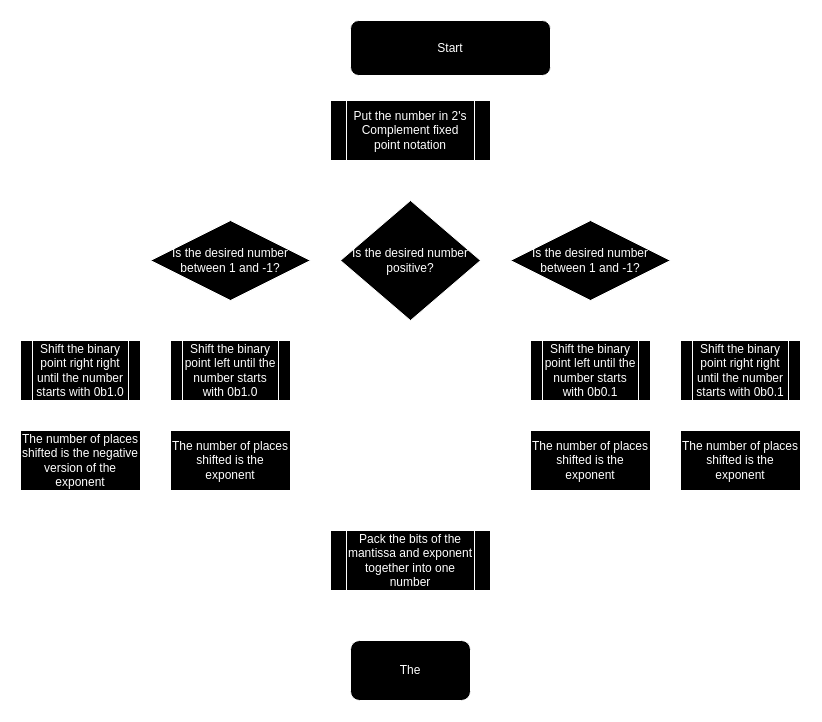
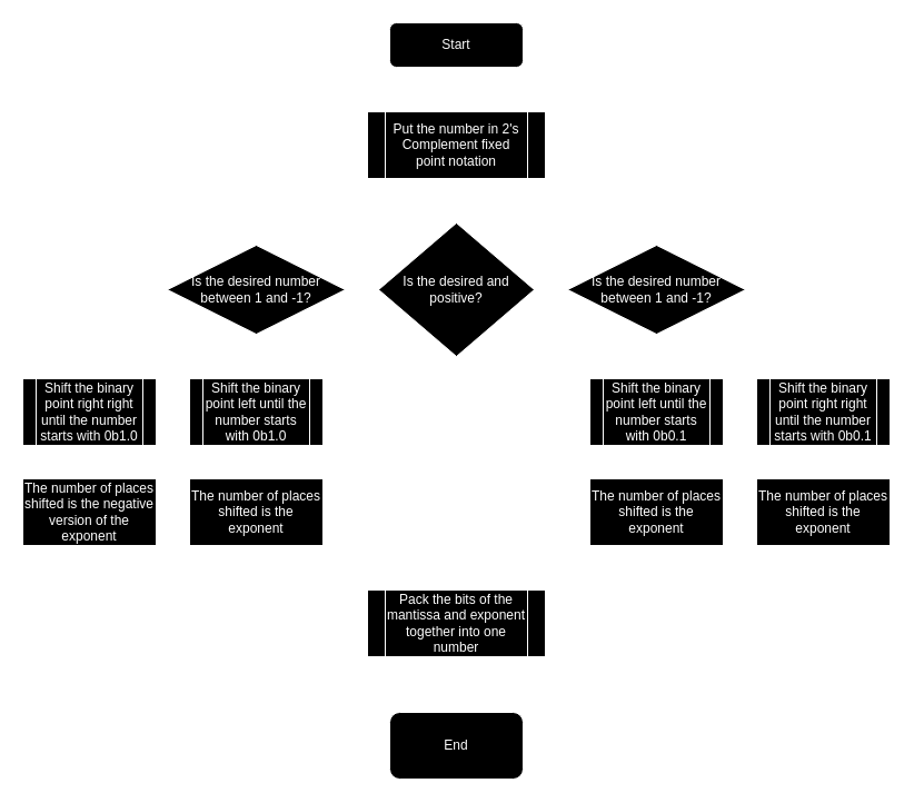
  <mxCell id="0" />
  <mxCell id="1" parent="0" />
- <mxCell id="2" value="Start&lt;br&gt;" style="rounded=1;whiteSpace=wrap;html=1;strokeColor=#FFFFFF;fillColor=#000000;fillStyle=solid;fontColor=#FFFFFF;" parent="1" vertex="1"><mxGeometry x="350" y="20" width="200" height="55" as="geometry" /></mxCell>
+ <mxCell id="2" value="Start&lt;br&gt;" style="rounded=1;whiteSpace=wrap;html=1;strokeColor=#FFFFFF;fillColor=#000000;fillStyle=solid;fontColor=#FFFFFF;" parent="1" vertex="1"><mxGeometry x="350" y="20" width="120" height="40" as="geometry" /></mxCell>
  <mxCell id="3" value="Put the number in 2's Complement fixed point notation" style="shape=process;whiteSpace=wrap;html=1;backgroundOutline=1;strokeColor=#FFFFFF;fillStyle=solid;fillColor=#000000;fontColor=#FFFFFF;" parent="1" vertex="1"><mxGeometry x="330" y="100" width="160" height="60" as="geometry" /></mxCell>
  <mxCell id="4" value="" style="endArrow=classic;html=1;entryX=0.5;entryY=0;entryDx=0;entryDy=0;exitX=0.5;exitY=1;exitDx=0;exitDy=0;strokeColor=#FFFFFF;fontColor=#FFFFFF;" parent="1" source="2" target="3" edge="1"><mxGeometry width="50" height="50" relative="1" as="geometry"><mxPoint x="470" y="290" as="sourcePoint" /><mxPoint x="520" y="240" as="targetPoint" /></mxGeometry></mxCell>
  <mxCell id="5" value="" style="endArrow=classic;html=1;entryX=0.5;entryY=0;entryDx=0;entryDy=0;exitX=0.5;exitY=1;exitDx=0;exitDy=0;strokeColor=#FFFFFF;fontColor=#FFFFFF;" parent="1" source="3" edge="1"><mxGeometry width="50" height="50" relative="1" as="geometry"><mxPoint x="470" y="290" as="sourcePoint" /><mxPoint x="410" y="200" as="targetPoint" /></mxGeometry></mxCell>
- <mxCell id="6" value="Is the desired number positive?" style="rhombus;whiteSpace=wrap;html=1;strokeColor=#FFFFFF;fillStyle=solid;fillColor=#000000;fontColor=#FFFFFF;" parent="1" vertex="1"><mxGeometry x="340" y="200" width="140" height="120" as="geometry" /></mxCell>
+ <mxCell id="6" value="Is the desired and positive?" style="rhombus;whiteSpace=wrap;html=1;strokeColor=#FFFFFF;fillStyle=solid;fillColor=#000000;fontColor=#FFFFFF;" parent="1" vertex="1"><mxGeometry x="340" y="200" width="140" height="120" as="geometry" /></mxCell>
  <mxCell id="7" value="Shift the binary point left until the number starts with 0b0.1" style="shape=process;whiteSpace=wrap;html=1;backgroundOutline=1;strokeColor=#FFFFFF;fillStyle=solid;fillColor=#000000;fontColor=#FFFFFF;" parent="1" vertex="1"><mxGeometry x="530" y="340" width="120" height="60" as="geometry" /></mxCell>
  <mxCell id="8" value="Shift the binary point left until the number starts with 0b1.0" style="shape=process;whiteSpace=wrap;html=1;backgroundOutline=1;strokeColor=#FFFFFF;fillStyle=solid;fillColor=#000000;fontColor=#FFFFFF;" parent="1" vertex="1"><mxGeometry x="170" y="340" width="120" height="60" as="geometry" /></mxCell>
  <mxCell id="9" value="" style="endArrow=classic;html=1;exitX=1;exitY=0.5;exitDx=0;exitDy=0;entryX=0;entryY=0.5;entryDx=0;entryDy=0;strokeColor=#FFFFFF;fontColor=#FFFFFF;" parent="1" source="6" target="14" edge="1"><mxGeometry width="50" height="50" relative="1" as="geometry"><mxPoint x="450" y="330" as="sourcePoint" /><mxPoint x="510" y="320" as="targetPoint" /></mxGeometry></mxCell>
  <mxCell id="10" value="" style="endArrow=classic;html=1;exitX=0;exitY=0.5;exitDx=0;exitDy=0;entryX=1;entryY=0.5;entryDx=0;entryDy=0;strokeColor=#FFFFFF;fontColor=#FFFFFF;" parent="1" source="6" target="13" edge="1"><mxGeometry width="50" height="50" relative="1" as="geometry"><mxPoint x="300" y="330" as="sourcePoint" /><mxPoint x="320" y="300" as="targetPoint" /></mxGeometry></mxCell>
  <mxCell id="11" value="Yes" style="text;html=1;strokeColor=none;fillColor=none;align=center;verticalAlign=middle;whiteSpace=wrap;rounded=0;fontColor=#FFFFFF;" parent="1" vertex="1"><mxGeometry x="460" y="240" width="60" height="30" as="geometry" /></mxCell>
  <mxCell id="12" value="No" style="text;html=1;strokeColor=none;fillColor=none;align=center;verticalAlign=middle;whiteSpace=wrap;rounded=0;fontColor=#FFFFFF;" parent="1" vertex="1"><mxGeometry x="300" y="240" width="60" height="30" as="geometry" /></mxCell>
  <mxCell id="13" value="Is the desired number between 1 and -1?" style="rhombus;whiteSpace=wrap;html=1;strokeColor=#FFFFFF;fillStyle=solid;fillColor=#000000;fontColor=#FFFFFF;" parent="1" vertex="1"><mxGeometry x="150" y="220" width="160" height="80" as="geometry" /></mxCell>
  <mxCell id="14" value="Is the desired number between 1 and -1?" style="rhombus;whiteSpace=wrap;html=1;strokeColor=#FFFFFF;fillStyle=solid;fillColor=#000000;fontColor=#FFFFFF;" parent="1" vertex="1"><mxGeometry x="510" y="220" width="160" height="80" as="geometry" /></mxCell>
  <mxCell id="15" value="" style="endArrow=classic;html=1;exitX=0.5;exitY=1;exitDx=0;exitDy=0;entryX=0.5;entryY=0;entryDx=0;entryDy=0;strokeColor=#FFFFFF;fontColor=#FFFFFF;" parent="1" source="14" target="7" edge="1"><mxGeometry width="50" height="50" relative="1" as="geometry"><mxPoint x="410" y="350" as="sourcePoint" /><mxPoint x="410" y="390" as="targetPoint" /></mxGeometry></mxCell>
  <mxCell id="16" value="" style="endArrow=classic;html=1;exitX=0.5;exitY=1;exitDx=0;exitDy=0;entryX=0.5;entryY=0;entryDx=0;entryDy=0;strokeColor=#FFFFFF;fontColor=#FFFFFF;" parent="1" source="13" target="8" edge="1"><mxGeometry width="50" height="50" relative="1" as="geometry"><mxPoint x="410" y="350" as="sourcePoint" /><mxPoint x="460" y="300" as="targetPoint" /></mxGeometry></mxCell>
  <mxCell id="17" value="No" style="text;html=1;strokeColor=none;fillColor=none;align=center;verticalAlign=middle;whiteSpace=wrap;rounded=0;fontColor=#FFFFFF;" parent="1" vertex="1"><mxGeometry x="210" y="300" width="60" height="30" as="geometry" /></mxCell>
  <mxCell id="18" value="No" style="text;html=1;strokeColor=none;fillColor=none;align=center;verticalAlign=middle;whiteSpace=wrap;rounded=0;fontColor=#FFFFFF;" parent="1" vertex="1"><mxGeometry x="570" y="300" width="60" height="30" as="geometry" /></mxCell>
  <mxCell id="19" value="Shift the binary point right right until the number starts with 0b1.0" style="shape=process;whiteSpace=wrap;html=1;backgroundOutline=1;strokeColor=#FFFFFF;fillStyle=solid;fillColor=#000000;fontColor=#FFFFFF;" parent="1" vertex="1"><mxGeometry x="20" y="340" width="120" height="60" as="geometry" /></mxCell>
  <mxCell id="20" value="Shift the binary point right right until the number starts with 0b0.1" style="shape=process;whiteSpace=wrap;html=1;backgroundOutline=1;strokeColor=#FFFFFF;fillStyle=solid;fillColor=#000000;fontColor=#FFFFFF;" parent="1" vertex="1"><mxGeometry x="680" y="340" width="120" height="60" as="geometry" /></mxCell>
  <mxCell id="21" value="" style="endArrow=classic;html=1;exitX=0;exitY=0.5;exitDx=0;exitDy=0;entryX=0.5;entryY=0;entryDx=0;entryDy=0;strokeColor=#FFFFFF;fontColor=#FFFFFF;" parent="1" source="13" target="19" edge="1"><mxGeometry width="50" height="50" relative="1" as="geometry"><mxPoint x="310" y="230" as="sourcePoint" /><mxPoint x="360" y="180" as="targetPoint" /><Array as="points"><mxPoint x="80" y="260" /></Array></mxGeometry></mxCell>
  <mxCell id="22" value="" style="endArrow=classic;html=1;entryX=0.5;entryY=0;entryDx=0;entryDy=0;exitX=1;exitY=0.5;exitDx=0;exitDy=0;strokeColor=#FFFFFF;fontColor=#FFFFFF;" parent="1" source="14" target="20" edge="1"><mxGeometry width="50" height="50" relative="1" as="geometry"><mxPoint x="310" y="230" as="sourcePoint" /><mxPoint x="360" y="180" as="targetPoint" /><Array as="points"><mxPoint x="740" y="260" /></Array></mxGeometry></mxCell>
  <mxCell id="23" value="Yes" style="text;html=1;strokeColor=none;fillColor=none;align=center;verticalAlign=middle;whiteSpace=wrap;rounded=0;fontColor=#FFFFFF;" parent="1" vertex="1"><mxGeometry x="110" y="260" width="60" height="30" as="geometry" /></mxCell>
  <mxCell id="24" value="Yes" style="text;html=1;strokeColor=none;fillColor=none;align=center;verticalAlign=middle;whiteSpace=wrap;rounded=0;fontColor=#FFFFFF;" parent="1" vertex="1"><mxGeometry x="650" y="260" width="60" height="30" as="geometry" /></mxCell>
  <mxCell id="25" value="The number of places shifted is the exponent" style="rounded=0;whiteSpace=wrap;html=1;strokeColor=#FFFFFF;fillStyle=solid;fillColor=#000000;fontColor=#FFFFFF;" parent="1" vertex="1"><mxGeometry x="170" y="430" width="120" height="60" as="geometry" /></mxCell>
  <mxCell id="26" value="The number of places shifted is the exponent" style="rounded=0;whiteSpace=wrap;html=1;strokeColor=#FFFFFF;fillStyle=solid;fillColor=#000000;fontColor=#FFFFFF;" parent="1" vertex="1"><mxGeometry x="530" y="430" width="120" height="60" as="geometry" /></mxCell>
  <mxCell id="27" value="The number of places shifted is the negative version of the exponent" style="rounded=0;whiteSpace=wrap;html=1;strokeColor=#FFFFFF;fillStyle=solid;fillColor=#000000;fontColor=#FFFFFF;" parent="1" vertex="1"><mxGeometry x="20" y="430" width="120" height="60" as="geometry" /></mxCell>
  <mxCell id="28" value="The number of places shifted is the exponent" style="rounded=0;whiteSpace=wrap;html=1;strokeColor=#FFFFFF;fillStyle=solid;fillColor=#000000;fontColor=#FFFFFF;" parent="1" vertex="1"><mxGeometry x="680" y="430" width="120" height="60" as="geometry" /></mxCell>
  <mxCell id="29" value="" style="endArrow=classic;html=1;entryX=0.5;entryY=0;entryDx=0;entryDy=0;exitX=0.5;exitY=1;exitDx=0;exitDy=0;strokeColor=#FFFFFF;fontColor=#FFFFFF;" parent="1" source="8" target="25" edge="1"><mxGeometry width="50" height="50" relative="1" as="geometry"><mxPoint x="310" y="210" as="sourcePoint" /><mxPoint x="360" y="160" as="targetPoint" /></mxGeometry></mxCell>
  <mxCell id="30" value="" style="endArrow=classic;html=1;entryX=0.5;entryY=0;entryDx=0;entryDy=0;exitX=0.5;exitY=1;exitDx=0;exitDy=0;strokeColor=#FFFFFF;fontColor=#FFFFFF;" parent="1" source="19" target="27" edge="1"><mxGeometry width="50" height="50" relative="1" as="geometry"><mxPoint x="310" y="210" as="sourcePoint" /><mxPoint x="360" y="160" as="targetPoint" /></mxGeometry></mxCell>
  <mxCell id="31" value="" style="endArrow=classic;html=1;entryX=0.5;entryY=0;entryDx=0;entryDy=0;exitX=0.5;exitY=1;exitDx=0;exitDy=0;strokeColor=#FFFFFF;fontColor=#FFFFFF;" parent="1" source="7" target="26" edge="1"><mxGeometry width="50" height="50" relative="1" as="geometry"><mxPoint x="310" y="210" as="sourcePoint" /><mxPoint x="360" y="160" as="targetPoint" /></mxGeometry></mxCell>
  <mxCell id="32" value="" style="endArrow=classic;html=1;entryX=0.5;entryY=0;entryDx=0;entryDy=0;exitX=0.5;exitY=1;exitDx=0;exitDy=0;strokeColor=#FFFFFF;fontColor=#FFFFFF;" parent="1" source="20" target="28" edge="1"><mxGeometry width="50" height="50" relative="1" as="geometry"><mxPoint x="310" y="210" as="sourcePoint" /><mxPoint x="360" y="160" as="targetPoint" /></mxGeometry></mxCell>
  <mxCell id="33" value="Pack the bits of the mantissa and exponent together into one number" style="shape=process;whiteSpace=wrap;html=1;backgroundOutline=1;strokeColor=#FFFFFF;fillStyle=solid;fillColor=#000000;fontColor=#FFFFFF;" parent="1" vertex="1"><mxGeometry x="330" y="530" width="160" height="60" as="geometry" /></mxCell>
  <mxCell id="34" value="" style="endArrow=classic;html=1;entryX=0;entryY=0.5;entryDx=0;entryDy=0;exitX=0.5;exitY=1;exitDx=0;exitDy=0;strokeColor=#FFFFFF;fontColor=#FFFFFF;" parent="1" source="25" target="33" edge="1"><mxGeometry width="50" height="50" relative="1" as="geometry"><mxPoint x="310" y="400" as="sourcePoint" /><mxPoint x="360" y="350" as="targetPoint" /><Array as="points"><mxPoint x="230" y="560" /></Array></mxGeometry></mxCell>
  <mxCell id="35" value="" style="endArrow=classic;html=1;entryX=1;entryY=0.5;entryDx=0;entryDy=0;exitX=0.5;exitY=1;exitDx=0;exitDy=0;strokeColor=#FFFFFF;fontColor=#FFFFFF;" parent="1" source="26" target="33" edge="1"><mxGeometry width="50" height="50" relative="1" as="geometry"><mxPoint x="310" y="400" as="sourcePoint" /><mxPoint x="360" y="350" as="targetPoint" /><Array as="points"><mxPoint x="590" y="560" /></Array></mxGeometry></mxCell>
  <mxCell id="36" value="" style="endArrow=none;html=1;entryX=0.5;entryY=1;entryDx=0;entryDy=0;strokeColor=#FFFFFF;fontColor=#FFFFFF;" parent="1" target="27" edge="1"><mxGeometry width="50" height="50" relative="1" as="geometry"><mxPoint x="260" y="560" as="sourcePoint" /><mxPoint x="360" y="350" as="targetPoint" /><Array as="points"><mxPoint x="80" y="560" /></Array></mxGeometry></mxCell>
  <mxCell id="37" value="" style="endArrow=none;html=1;entryX=0.5;entryY=1;entryDx=0;entryDy=0;strokeColor=#FFFFFF;fontColor=#FFFFFF;" parent="1" target="28" edge="1"><mxGeometry width="50" height="50" relative="1" as="geometry"><mxPoint x="560" y="560" as="sourcePoint" /><mxPoint x="360" y="350" as="targetPoint" /><Array as="points"><mxPoint x="740" y="560" /></Array></mxGeometry></mxCell>
- <mxCell id="38" value="The" style="rounded=1;whiteSpace=wrap;html=1;strokeColor=#FFFFFF;fillStyle=solid;fillColor=#000000;fontColor=#FFFFFF;" parent="1" vertex="1"><mxGeometry x="350" y="640" width="120" height="60" as="geometry" /></mxCell>
+ <mxCell id="38" value="End" style="rounded=1;whiteSpace=wrap;html=1;strokeColor=#FFFFFF;fillStyle=solid;fillColor=#000000;fontColor=#FFFFFF;" parent="1" vertex="1"><mxGeometry x="350" y="640" width="120" height="60" as="geometry" /></mxCell>
  <mxCell id="39" value="" style="endArrow=classic;html=1;entryX=0.5;entryY=0;entryDx=0;entryDy=0;exitX=0.5;exitY=1;exitDx=0;exitDy=0;strokeColor=#FFFFFF;fontColor=#FFFFFF;" parent="1" source="33" target="38" edge="1"><mxGeometry width="50" height="50" relative="1" as="geometry"><mxPoint x="310" y="400" as="sourcePoint" /><mxPoint x="360" y="350" as="targetPoint" /></mxGeometry></mxCell>
